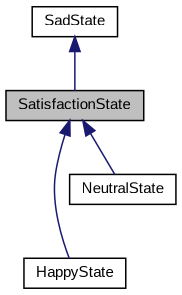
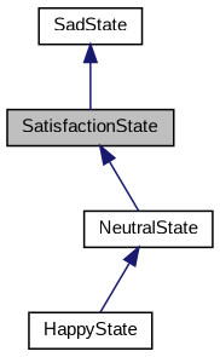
  digraph {
    fontname="Liberation Sans"
    node [color=black fillcolor=white fontname="Liberation Sans" fontsize=10 shape=record style=filled]
    edge [color=midnightblue dir=back fontname="Liberation Sans" fontsize=10 labelfontname=Helvetica labelfontsize=10 style=solid]
    n1 [fillcolor=grey75 fontcolor=black height=0.2 label=SatisfactionState width=0.4]
    n2 [height=0.2 label=HappyState width=0.4]
    n3 [height=0.2 label=NeutralState width=0.4]
    n4 [height=0.2 label=SadState width=0.4]
-   n1 -> n2
+   n3 -> n2
    n1 -> n3
    n4 -> n1
  }
